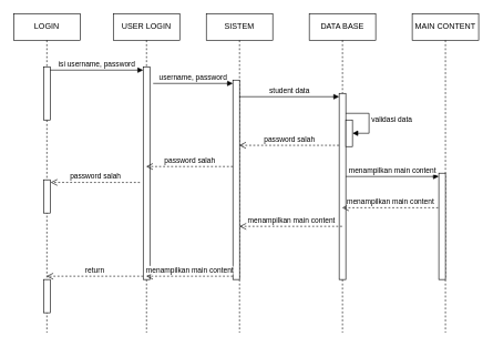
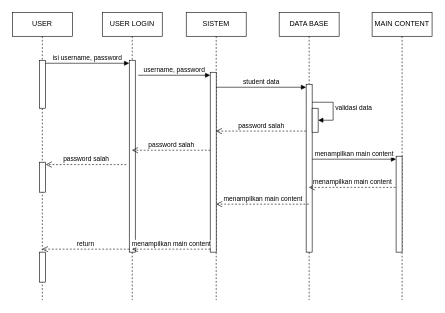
  <mxCell id="0" />
  <mxCell id="1" parent="0" />
- <mxCell id="2" value="LOGIN" style="shape=umlLifeline;perimeter=lifelinePerimeter;whiteSpace=wrap;html=1;container=0;dropTarget=0;collapsible=0;recursiveResize=0;outlineConnect=0;portConstraint=eastwest;newEdgeStyle={&quot;edgeStyle&quot;:&quot;elbowEdgeStyle&quot;,&quot;elbow&quot;:&quot;vertical&quot;,&quot;curved&quot;:0,&quot;rounded&quot;:0};" parent="1" vertex="1"><mxGeometry x="20" y="20" width="100" height="480" as="geometry" /></mxCell>
+ <mxCell id="2" value="USER" style="shape=umlLifeline;perimeter=lifelinePerimeter;whiteSpace=wrap;html=1;container=0;dropTarget=0;collapsible=0;recursiveResize=0;outlineConnect=0;portConstraint=eastwest;newEdgeStyle={&quot;edgeStyle&quot;:&quot;elbowEdgeStyle&quot;,&quot;elbow&quot;:&quot;vertical&quot;,&quot;curved&quot;:0,&quot;rounded&quot;:0};" parent="1" vertex="1"><mxGeometry x="20" y="20" width="100" height="480" as="geometry" /></mxCell>
  <mxCell id="3" value="" style="html=1;points=[[0,0,0,0,5],[0,1,0,0,-5],[1,0,0,0,5],[1,1,0,0,-5]];perimeter=orthogonalPerimeter;outlineConnect=0;targetShapes=umlLifeline;portConstraint=eastwest;newEdgeStyle={&quot;curved&quot;:0,&quot;rounded&quot;:0};" vertex="1" parent="2"><mxGeometry x="45" y="80" width="10" height="80" as="geometry" /></mxCell>
  <mxCell id="4" value="" style="html=1;points=[[0,0,0,0,5],[0,1,0,0,-5],[1,0,0,0,5],[1,1,0,0,-5]];perimeter=orthogonalPerimeter;outlineConnect=0;targetShapes=umlLifeline;portConstraint=eastwest;newEdgeStyle={&quot;curved&quot;:0,&quot;rounded&quot;:0};" vertex="1" parent="2"><mxGeometry x="45" y="250" width="10" height="50" as="geometry" /></mxCell>
  <mxCell id="5" value="" style="html=1;points=[[0,0,0,0,5],[0,1,0,0,-5],[1,0,0,0,5],[1,1,0,0,-5]];perimeter=orthogonalPerimeter;outlineConnect=0;targetShapes=umlLifeline;portConstraint=eastwest;newEdgeStyle={&quot;curved&quot;:0,&quot;rounded&quot;:0};" vertex="1" parent="2"><mxGeometry x="45" y="400" width="10" height="50" as="geometry" /></mxCell>
  <mxCell id="6" value="SISTEM" style="shape=umlLifeline;perimeter=lifelinePerimeter;whiteSpace=wrap;html=1;container=0;dropTarget=0;collapsible=0;recursiveResize=0;outlineConnect=0;portConstraint=eastwest;newEdgeStyle={&quot;edgeStyle&quot;:&quot;elbowEdgeStyle&quot;,&quot;elbow&quot;:&quot;vertical&quot;,&quot;curved&quot;:0,&quot;rounded&quot;:0};" parent="1" vertex="1"><mxGeometry x="310" y="20" width="100" height="480" as="geometry" /></mxCell>
  <mxCell id="7" value="" style="html=1;points=[[0,0,0,0,5],[0,1,0,0,-5],[1,0,0,0,5],[1,1,0,0,-5]];perimeter=orthogonalPerimeter;outlineConnect=0;targetShapes=umlLifeline;portConstraint=eastwest;newEdgeStyle={&quot;curved&quot;:0,&quot;rounded&quot;:0};" vertex="1" parent="6"><mxGeometry x="40" y="100" width="10" height="300" as="geometry" /></mxCell>
  <mxCell id="8" value="DATA BASE" style="shape=umlLifeline;perimeter=lifelinePerimeter;whiteSpace=wrap;html=1;container=0;dropTarget=0;collapsible=0;recursiveResize=0;outlineConnect=0;portConstraint=eastwest;newEdgeStyle={&quot;edgeStyle&quot;:&quot;elbowEdgeStyle&quot;,&quot;elbow&quot;:&quot;vertical&quot;,&quot;curved&quot;:0,&quot;rounded&quot;:0};" vertex="1" parent="1"><mxGeometry x="465" y="20" width="100" height="480" as="geometry" /></mxCell>
  <mxCell id="9" value="" style="html=1;points=[[0,0,0,0,5],[0,1,0,0,-5],[1,0,0,0,5],[1,1,0,0,-5]];perimeter=orthogonalPerimeter;outlineConnect=0;targetShapes=umlLifeline;portConstraint=eastwest;newEdgeStyle={&quot;curved&quot;:0,&quot;rounded&quot;:0};" vertex="1" parent="8"><mxGeometry x="45" y="120" width="10" height="280" as="geometry" /></mxCell>
  <mxCell id="10" value="validasi data" style="html=1;align=left;spacingLeft=2;endArrow=block;rounded=0;edgeStyle=orthogonalEdgeStyle;curved=0;rounded=0;" edge="1" target="11" parent="8"><mxGeometry relative="1" as="geometry"><mxPoint x="55" y="150" as="sourcePoint" /><Array as="points"><mxPoint x="90" y="180" /></Array></mxGeometry></mxCell>
  <mxCell id="11" value="" style="html=1;points=[[0,0,0,0,5],[0,1,0,0,-5],[1,0,0,0,5],[1,1,0,0,-5]];perimeter=orthogonalPerimeter;outlineConnect=0;targetShapes=umlLifeline;portConstraint=eastwest;newEdgeStyle={&quot;curved&quot;:0,&quot;rounded&quot;:0};" vertex="1" parent="8"><mxGeometry x="55" y="160" width="10" height="40" as="geometry" /></mxCell>
  <mxCell id="12" value="USER LOGIN" style="shape=umlLifeline;perimeter=lifelinePerimeter;whiteSpace=wrap;html=1;container=0;dropTarget=0;collapsible=0;recursiveResize=0;outlineConnect=0;portConstraint=eastwest;newEdgeStyle={&quot;edgeStyle&quot;:&quot;elbowEdgeStyle&quot;,&quot;elbow&quot;:&quot;vertical&quot;,&quot;curved&quot;:0,&quot;rounded&quot;:0};" vertex="1" parent="1"><mxGeometry x="170" y="20" width="100" height="480" as="geometry" /></mxCell>
  <mxCell id="13" value="" style="html=1;points=[[0,0,0,0,5],[0,1,0,0,-5],[1,0,0,0,5],[1,1,0,0,-5]];perimeter=orthogonalPerimeter;outlineConnect=0;targetShapes=umlLifeline;portConstraint=eastwest;newEdgeStyle={&quot;curved&quot;:0,&quot;rounded&quot;:0};" vertex="1" parent="12"><mxGeometry x="45" y="80" width="10" height="320" as="geometry" /></mxCell>
  <mxCell id="14" value="MAIN CONTENT" style="shape=umlLifeline;perimeter=lifelinePerimeter;whiteSpace=wrap;html=1;container=0;dropTarget=0;collapsible=0;recursiveResize=0;outlineConnect=0;portConstraint=eastwest;newEdgeStyle={&quot;edgeStyle&quot;:&quot;elbowEdgeStyle&quot;,&quot;elbow&quot;:&quot;vertical&quot;,&quot;curved&quot;:0,&quot;rounded&quot;:0};" vertex="1" parent="1"><mxGeometry x="620" y="20" width="100" height="480" as="geometry" /></mxCell>
  <mxCell id="15" value="" style="html=1;points=[[0,0,0,0,5],[0,1,0,0,-5],[1,0,0,0,5],[1,1,0,0,-5]];perimeter=orthogonalPerimeter;outlineConnect=0;targetShapes=umlLifeline;portConstraint=eastwest;newEdgeStyle={&quot;curved&quot;:0,&quot;rounded&quot;:0};" vertex="1" parent="14"><mxGeometry x="40" y="240" width="10" height="160" as="geometry" /></mxCell>
  <mxCell id="16" value="isi username, password" style="html=1;verticalAlign=bottom;endArrow=block;curved=0;rounded=0;entryX=0;entryY=0;entryDx=0;entryDy=5;" edge="1" target="13" parent="1" source="3"><mxGeometry relative="1" as="geometry"><mxPoint x="80" y="105" as="sourcePoint" /></mxGeometry></mxCell>
  <mxCell id="17" value="return" style="html=1;verticalAlign=bottom;endArrow=open;dashed=1;endSize=8;curved=0;rounded=0;exitX=0;exitY=1;exitDx=0;exitDy=-5;" edge="1" source="13" parent="1" target="2"><mxGeometry relative="1" as="geometry"><mxPoint y="175" as="targetPoint" x="140" /></mxGeometry></mxCell>
  <mxCell id="18" value="username, password" style="html=1;verticalAlign=bottom;endArrow=block;curved=0;rounded=0;entryX=0;entryY=0;entryDx=0;entryDy=5;" edge="1" target="7" parent="1"><mxGeometry relative="1" as="geometry"><mxPoint x="230" y="125" as="sourcePoint" /></mxGeometry></mxCell>
  <mxCell id="19" value="menampilkan main content" style="html=1;verticalAlign=bottom;endArrow=open;dashed=1;endSize=8;curved=0;rounded=0;exitX=0;exitY=1;exitDx=0;exitDy=-5;" edge="1" source="7" parent="1" target="12"><mxGeometry x="-0.004" relative="1" as="geometry"><mxPoint x="280" y="195" as="targetPoint" /><mxPoint as="offset" /></mxGeometry></mxCell>
  <mxCell id="20" value="menampilkan main content" style="html=1;verticalAlign=bottom;endArrow=open;dashed=1;endSize=8;curved=0;rounded=0;" edge="1" parent="1" source="8"><mxGeometry relative="1" as="geometry"><mxPoint x="350" y="340" as="sourcePoint" /><mxPoint x="360" y="340" as="targetPoint" /></mxGeometry></mxCell>
  <mxCell id="21" value="student data" style="html=1;verticalAlign=bottom;endArrow=block;curved=0;rounded=0;entryX=0;entryY=0;entryDx=0;entryDy=5;" edge="1" target="9" parent="1" source="6"><mxGeometry relative="1" as="geometry"><mxPoint x="440" y="145" as="sourcePoint" /></mxGeometry></mxCell>
  <mxCell id="22" value="menampilkan main content" style="html=1;verticalAlign=bottom;endArrow=open;dashed=1;endSize=8;curved=0;rounded=0;exitX=-0.1;exitY=0.325;exitDx=0;exitDy=0;exitPerimeter=0;" edge="1" source="15" parent="1" target="8"><mxGeometry relative="1" as="geometry"><mxPoint x="590" y="335" as="targetPoint" /><mxPoint x="610" y="320" as="sourcePoint" /></mxGeometry></mxCell>
  <mxCell id="23" value="menampilkan main content" style="html=1;verticalAlign=bottom;endArrow=block;curved=0;rounded=0;entryX=0;entryY=0;entryDx=0;entryDy=5;" edge="1" target="15" parent="1" source="9"><mxGeometry relative="1" as="geometry"><mxPoint x="590" y="265" as="sourcePoint" /></mxGeometry></mxCell>
  <mxCell id="24" value="password salah" style="html=1;verticalAlign=bottom;endArrow=open;dashed=1;endSize=8;curved=0;rounded=0;exitX=-0.033;exitY=0.279;exitDx=0;exitDy=0;exitPerimeter=0;" edge="1" parent="1" source="9" target="6"><mxGeometry relative="1" as="geometry"><mxPoint x="430" y="250" as="sourcePoint" /><mxPoint x="350" y="250" as="targetPoint" /></mxGeometry></mxCell>
  <mxCell id="25" value="password salah" style="html=1;verticalAlign=bottom;endArrow=open;dashed=1;endSize=8;curved=0;rounded=0;" edge="1" parent="1" target="12"><mxGeometry relative="1" as="geometry"><mxPoint x="350" y="250" as="sourcePoint" /><mxPoint x="230" y="260" as="targetPoint" /></mxGeometry></mxCell>
  <mxCell id="26" value="password salah" style="html=1;verticalAlign=bottom;endArrow=open;dashed=1;endSize=8;curved=0;rounded=0;entryX=0.557;entryY=0.529;entryDx=0;entryDy=0;entryPerimeter=0;" edge="1" parent="1" target="2"><mxGeometry relative="1" as="geometry"><mxPoint x="210" y="274" as="sourcePoint" /><mxPoint x="120" y="250" as="targetPoint" /></mxGeometry></mxCell>
